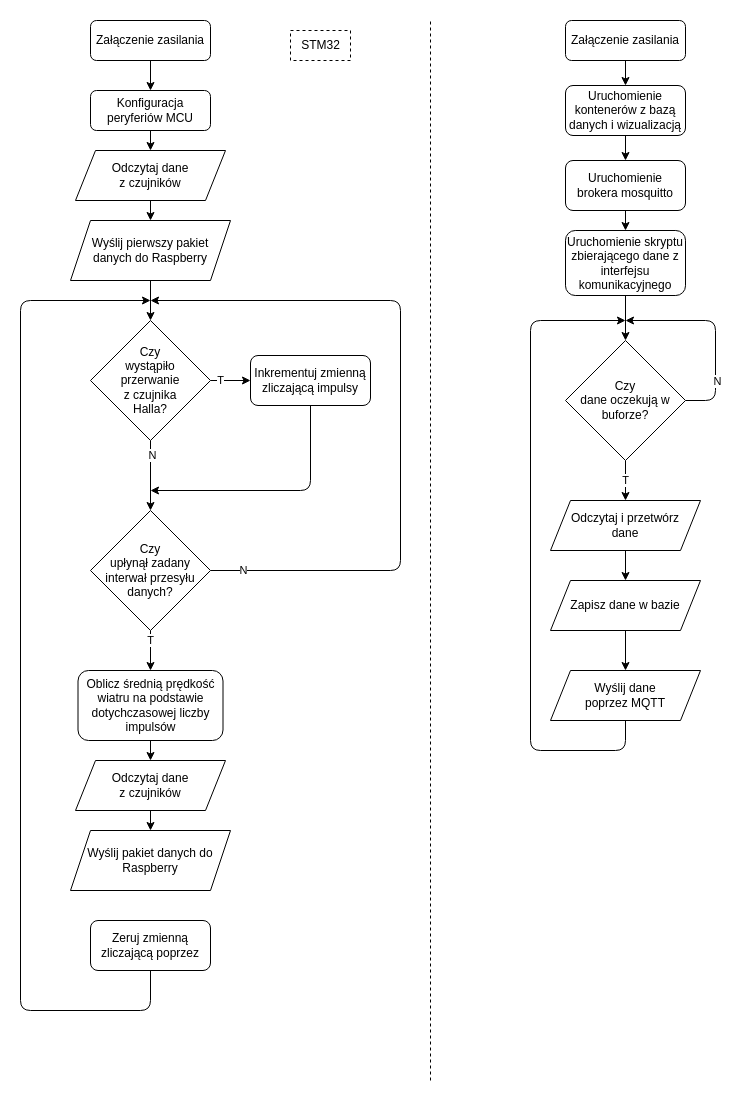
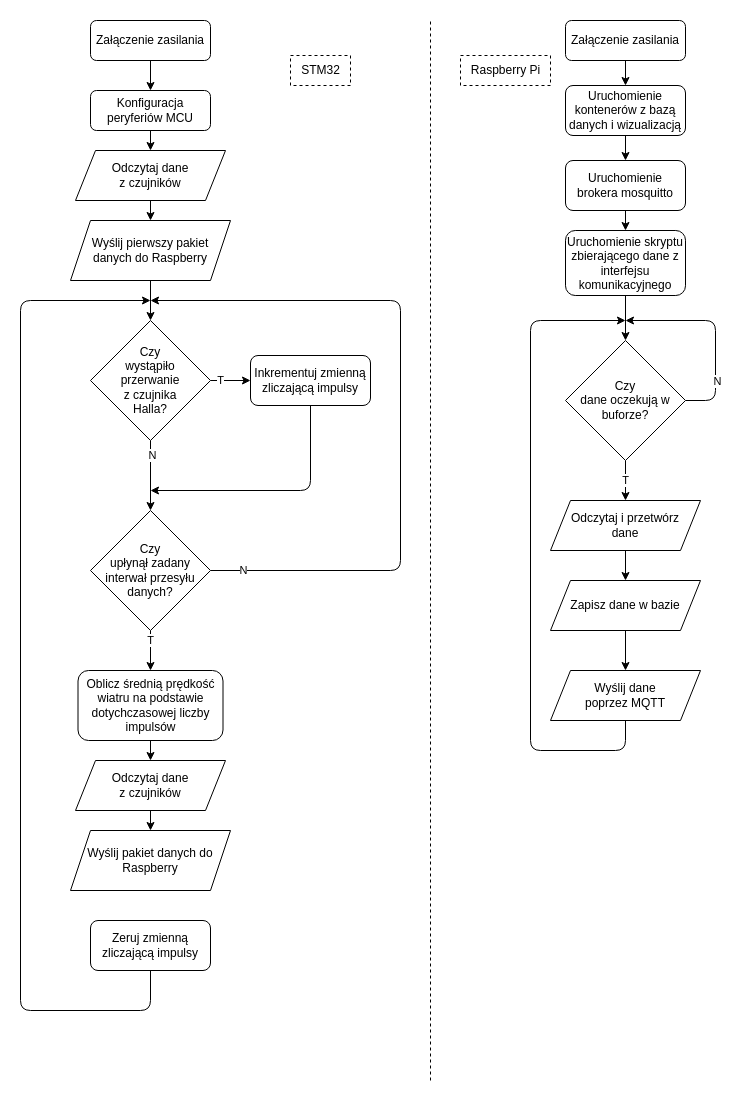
  <mxCell id="0" />
  <mxCell id="1" parent="0" />
  <mxCell id="2" value="" style="edgeStyle=none;html=1;" edge="1" parent="1" source="3" target="5"><mxGeometry relative="1" as="geometry" /></mxCell>
  <mxCell id="3" value="Załączenie zasilania" style="rounded=1;whiteSpace=wrap;html=1;" vertex="1" parent="1"><mxGeometry x="90" y="20" width="120" height="40" as="geometry" /></mxCell>
  <mxCell id="4" style="edgeStyle=none;html=1;" edge="1" parent="1" source="5" target="11"><mxGeometry relative="1" as="geometry" /></mxCell>
  <mxCell id="5" value="Konfiguracja peryferiów MCU" style="rounded=1;whiteSpace=wrap;html=1;" vertex="1" parent="1"><mxGeometry x="90" y="90" width="120" height="40" as="geometry" /></mxCell>
  <mxCell id="6" value="T" style="edgeStyle=none;html=1;" edge="1" parent="1" source="9" target="15"><mxGeometry x="-0.5" relative="1" as="geometry"><mxPoint as="offset" /></mxGeometry></mxCell>
  <mxCell id="7" value="" style="edgeStyle=none;html=1;" edge="1" parent="1" source="9" target="18"><mxGeometry relative="1" as="geometry" /></mxCell>
  <mxCell id="8" value="N" style="edgeLabel;html=1;align=center;verticalAlign=middle;resizable=0;points=[];" vertex="1" connectable="0" parent="7"><mxGeometry x="-0.6" y="1" relative="1" as="geometry"><mxPoint as="offset" /></mxGeometry></mxCell>
  <mxCell id="9" value="Czy&lt;br&gt;wystąpiło&lt;br&gt;przerwanie&lt;br&gt;z czujnika&lt;br&gt;Halla?" style="rhombus;whiteSpace=wrap;html=1;" vertex="1" parent="1"><mxGeometry x="90" y="320" width="120" height="120" as="geometry" /></mxCell>
  <mxCell id="10" value="" style="edgeStyle=none;html=1;" edge="1" parent="1" source="11" target="13"><mxGeometry relative="1" as="geometry" /></mxCell>
  <mxCell id="11" value="Odczytaj dane&lt;br&gt;z czujników" style="shape=parallelogram;perimeter=parallelogramPerimeter;whiteSpace=wrap;html=1;fixedSize=1;" vertex="1" parent="1"><mxGeometry x="75" y="150" width="150" height="50" as="geometry" /></mxCell>
  <mxCell id="12" value="" style="edgeStyle=none;html=1;" edge="1" parent="1" source="13" target="9"><mxGeometry relative="1" as="geometry" /></mxCell>
  <mxCell id="13" value="Wyślij pierwszy pakiet danych do Raspberry" style="shape=parallelogram;perimeter=parallelogramPerimeter;whiteSpace=wrap;html=1;fixedSize=1;" vertex="1" parent="1"><mxGeometry x="70" y="220" width="160" height="60" as="geometry" /></mxCell>
  <mxCell id="14" style="edgeStyle=none;html=1;" edge="1" parent="1" source="15"><mxGeometry relative="1" as="geometry"><mxPoint x="150" y="490" as="targetPoint" /><Array as="points"><mxPoint x="310" y="490" /></Array></mxGeometry></mxCell>
  <mxCell id="15" value="Inkrementuj zmienną zliczającą impulsy" style="rounded=1;whiteSpace=wrap;html=1;" vertex="1" parent="1"><mxGeometry x="250" y="355" width="120" height="50" as="geometry" /></mxCell>
  <mxCell id="16" value="N" style="edgeStyle=none;html=1;" edge="1" parent="1" source="18"><mxGeometry x="-0.907" relative="1" as="geometry"><mxPoint x="150" y="300" as="targetPoint" /><Array as="points"><mxPoint x="400" y="570" /><mxPoint x="400" y="300" /></Array><mxPoint as="offset" /></mxGeometry></mxCell>
  <mxCell id="17" value="T" style="edgeStyle=none;html=1;" edge="1" parent="1" source="18" target="20"><mxGeometry x="-0.5" relative="1" as="geometry"><mxPoint as="offset" /></mxGeometry></mxCell>
  <mxCell id="18" value="Czy&lt;br&gt;upłynął zadany interwał przesyłu danych?" style="rhombus;whiteSpace=wrap;html=1;" vertex="1" parent="1"><mxGeometry x="90" y="510" width="120" height="120" as="geometry" /></mxCell>
  <mxCell id="19" value="" style="edgeStyle=none;html=1;" edge="1" parent="1" source="20" target="22"><mxGeometry relative="1" as="geometry" /></mxCell>
  <mxCell id="20" value="Oblicz średnią prędkość wiatru na podstawie dotychczasowej liczby impulsów" style="rounded=1;whiteSpace=wrap;html=1;" vertex="1" parent="1"><mxGeometry x="77.5" y="670" width="145" height="70" as="geometry" /></mxCell>
  <mxCell id="21" value="" style="edgeStyle=none;html=1;" edge="1" parent="1" source="22" target="23"><mxGeometry relative="1" as="geometry" /></mxCell>
  <mxCell id="22" value="Odczytaj dane&lt;br&gt;z czujników" style="shape=parallelogram;perimeter=parallelogramPerimeter;whiteSpace=wrap;html=1;fixedSize=1;" vertex="1" parent="1"><mxGeometry x="75" y="760" width="150" height="50" as="geometry" /></mxCell>
  <mxCell id="23" value="Wyślij pakiet danych do Raspberry" style="shape=parallelogram;perimeter=parallelogramPerimeter;whiteSpace=wrap;html=1;fixedSize=1;" vertex="1" parent="1"><mxGeometry x="70" y="830" width="160" height="60" as="geometry" /></mxCell>
  <mxCell id="24" style="edgeStyle=none;html=1;" edge="1" parent="1" source="25"><mxGeometry relative="1" as="geometry"><mxPoint x="150" y="300" as="targetPoint" /><Array as="points"><mxPoint x="150" y="1010" /><mxPoint x="20" y="1010" /><mxPoint x="20" y="300" /></Array></mxGeometry></mxCell>
- <mxCell id="25" value="Zeruj zmienną zliczającą poprzez" style="rounded=1;whiteSpace=wrap;html=1;" vertex="1" parent="1"><mxGeometry x="90" y="920" width="120" height="50" as="geometry" /></mxCell>
+ <mxCell id="25" value="Zeruj zmienną zliczającą impulsy" style="rounded=1;whiteSpace=wrap;html=1;" vertex="1" parent="1"><mxGeometry x="90" y="920" width="120" height="50" as="geometry" /></mxCell>
  <mxCell id="26" value="" style="edgeStyle=none;html=1;" edge="1" parent="1" source="27" target="29"><mxGeometry relative="1" as="geometry" /></mxCell>
  <mxCell id="27" value="Załączenie zasilania" style="rounded=1;whiteSpace=wrap;html=1;" vertex="1" parent="1"><mxGeometry x="565" y="20" width="120" height="40" as="geometry" /></mxCell>
  <mxCell id="28" value="" style="edgeStyle=none;html=1;" edge="1" parent="1" source="29" target="37"><mxGeometry relative="1" as="geometry" /></mxCell>
  <mxCell id="29" value="Uruchomienie kontenerów z bazą danych i wizualizacją" style="rounded=1;whiteSpace=wrap;html=1;" vertex="1" parent="1"><mxGeometry x="565" y="85" width="120" height="50" as="geometry" /></mxCell>
  <mxCell id="30" value="" style="edgeStyle=none;html=1;" edge="1" parent="1" source="31" target="35"><mxGeometry relative="1" as="geometry" /></mxCell>
  <mxCell id="31" value="Uruchomienie skryptu zbierającego dane z interfejsu komunikacyjnego" style="rounded=1;whiteSpace=wrap;html=1;" vertex="1" parent="1"><mxGeometry x="565" y="230" width="120" height="65" as="geometry" /></mxCell>
  <mxCell id="32" style="edgeStyle=none;html=1;" edge="1" parent="1" source="35"><mxGeometry relative="1" as="geometry"><mxPoint x="625" y="320" as="targetPoint" /><Array as="points"><mxPoint x="715" y="400" /><mxPoint x="715" y="320" /></Array></mxGeometry></mxCell>
  <mxCell id="33" value="N" style="edgeLabel;html=1;align=center;verticalAlign=middle;resizable=0;points=[];" vertex="1" connectable="0" parent="32"><mxGeometry x="-0.5" y="-1" relative="1" as="geometry"><mxPoint as="offset" /></mxGeometry></mxCell>
  <mxCell id="34" value="T" style="edgeStyle=none;html=1;" edge="1" parent="1" source="35" target="41"><mxGeometry relative="1" as="geometry" /></mxCell>
  <mxCell id="35" value="Czy&lt;br&gt;dane oczekują w buforze?" style="rhombus;whiteSpace=wrap;html=1;" vertex="1" parent="1"><mxGeometry x="565" y="340" width="120" height="120" as="geometry" /></mxCell>
  <mxCell id="36" value="" style="edgeStyle=none;html=1;" edge="1" parent="1" source="37" target="31"><mxGeometry relative="1" as="geometry" /></mxCell>
  <mxCell id="37" value="Uruchomienie brokera mosquitto" style="rounded=1;whiteSpace=wrap;html=1;" vertex="1" parent="1"><mxGeometry x="565" y="160" width="120" height="50" as="geometry" /></mxCell>
  <mxCell id="38" value="" style="edgeStyle=none;html=1;" edge="1" parent="1" source="39" target="43"><mxGeometry relative="1" as="geometry" /></mxCell>
  <mxCell id="39" value="Zapisz dane w bazie" style="shape=parallelogram;perimeter=parallelogramPerimeter;whiteSpace=wrap;html=1;fixedSize=1;" vertex="1" parent="1"><mxGeometry x="550" y="580" width="150" height="50" as="geometry" /></mxCell>
  <mxCell id="40" value="" style="edgeStyle=none;html=1;" edge="1" parent="1" source="41" target="39"><mxGeometry relative="1" as="geometry" /></mxCell>
  <mxCell id="41" value="Odczytaj i przetwórz&lt;br&gt;dane" style="shape=parallelogram;perimeter=parallelogramPerimeter;whiteSpace=wrap;html=1;fixedSize=1;" vertex="1" parent="1"><mxGeometry x="550" y="500" width="150" height="50" as="geometry" /></mxCell>
  <mxCell id="42" style="edgeStyle=none;html=1;" edge="1" parent="1" source="43"><mxGeometry relative="1" as="geometry"><mxPoint x="625" y="320" as="targetPoint" /><Array as="points"><mxPoint x="625" y="750" /><mxPoint x="530" y="750" /><mxPoint x="530" y="320" /></Array></mxGeometry></mxCell>
  <mxCell id="43" value="Wyślij dane&lt;br&gt;poprzez MQTT" style="shape=parallelogram;perimeter=parallelogramPerimeter;whiteSpace=wrap;html=1;fixedSize=1;" vertex="1" parent="1"><mxGeometry x="550" y="670" width="150" height="50" as="geometry" /></mxCell>
  <mxCell id="44" value="" style="endArrow=none;dashed=1;html=1;" edge="1" parent="1"><mxGeometry width="50" height="50" relative="1" as="geometry"><mxPoint x="430" y="1080" as="sourcePoint" /><mxPoint x="430" y="20" as="targetPoint" /></mxGeometry></mxCell>
- <mxCell id="45" value="STM32" style="text;html=1;align=center;verticalAlign=middle;resizable=0;points=[];autosize=1;strokeColor=default;fillColor=none;dashed=1;" vertex="1" parent="1"><mxGeometry x="290" y="30" width="60" height="30" as="geometry" /></mxCell>
+ <mxCell id="45" value="STM32" style="text;html=1;align=center;verticalAlign=middle;resizable=0;points=[];autosize=1;strokeColor=default;fillColor=none;dashed=1;" vertex="1" parent="1"><mxGeometry x="290" y="55" width="60" height="30" as="geometry" /></mxCell>
+ <mxCell id="46" value="Raspberry Pi" style="text;html=1;align=center;verticalAlign=middle;resizable=0;points=[];autosize=1;strokeColor=default;fillColor=none;dashed=1;" vertex="1" parent="1"><mxGeometry x="460" y="55" width="90" height="30" as="geometry" /></mxCell>
